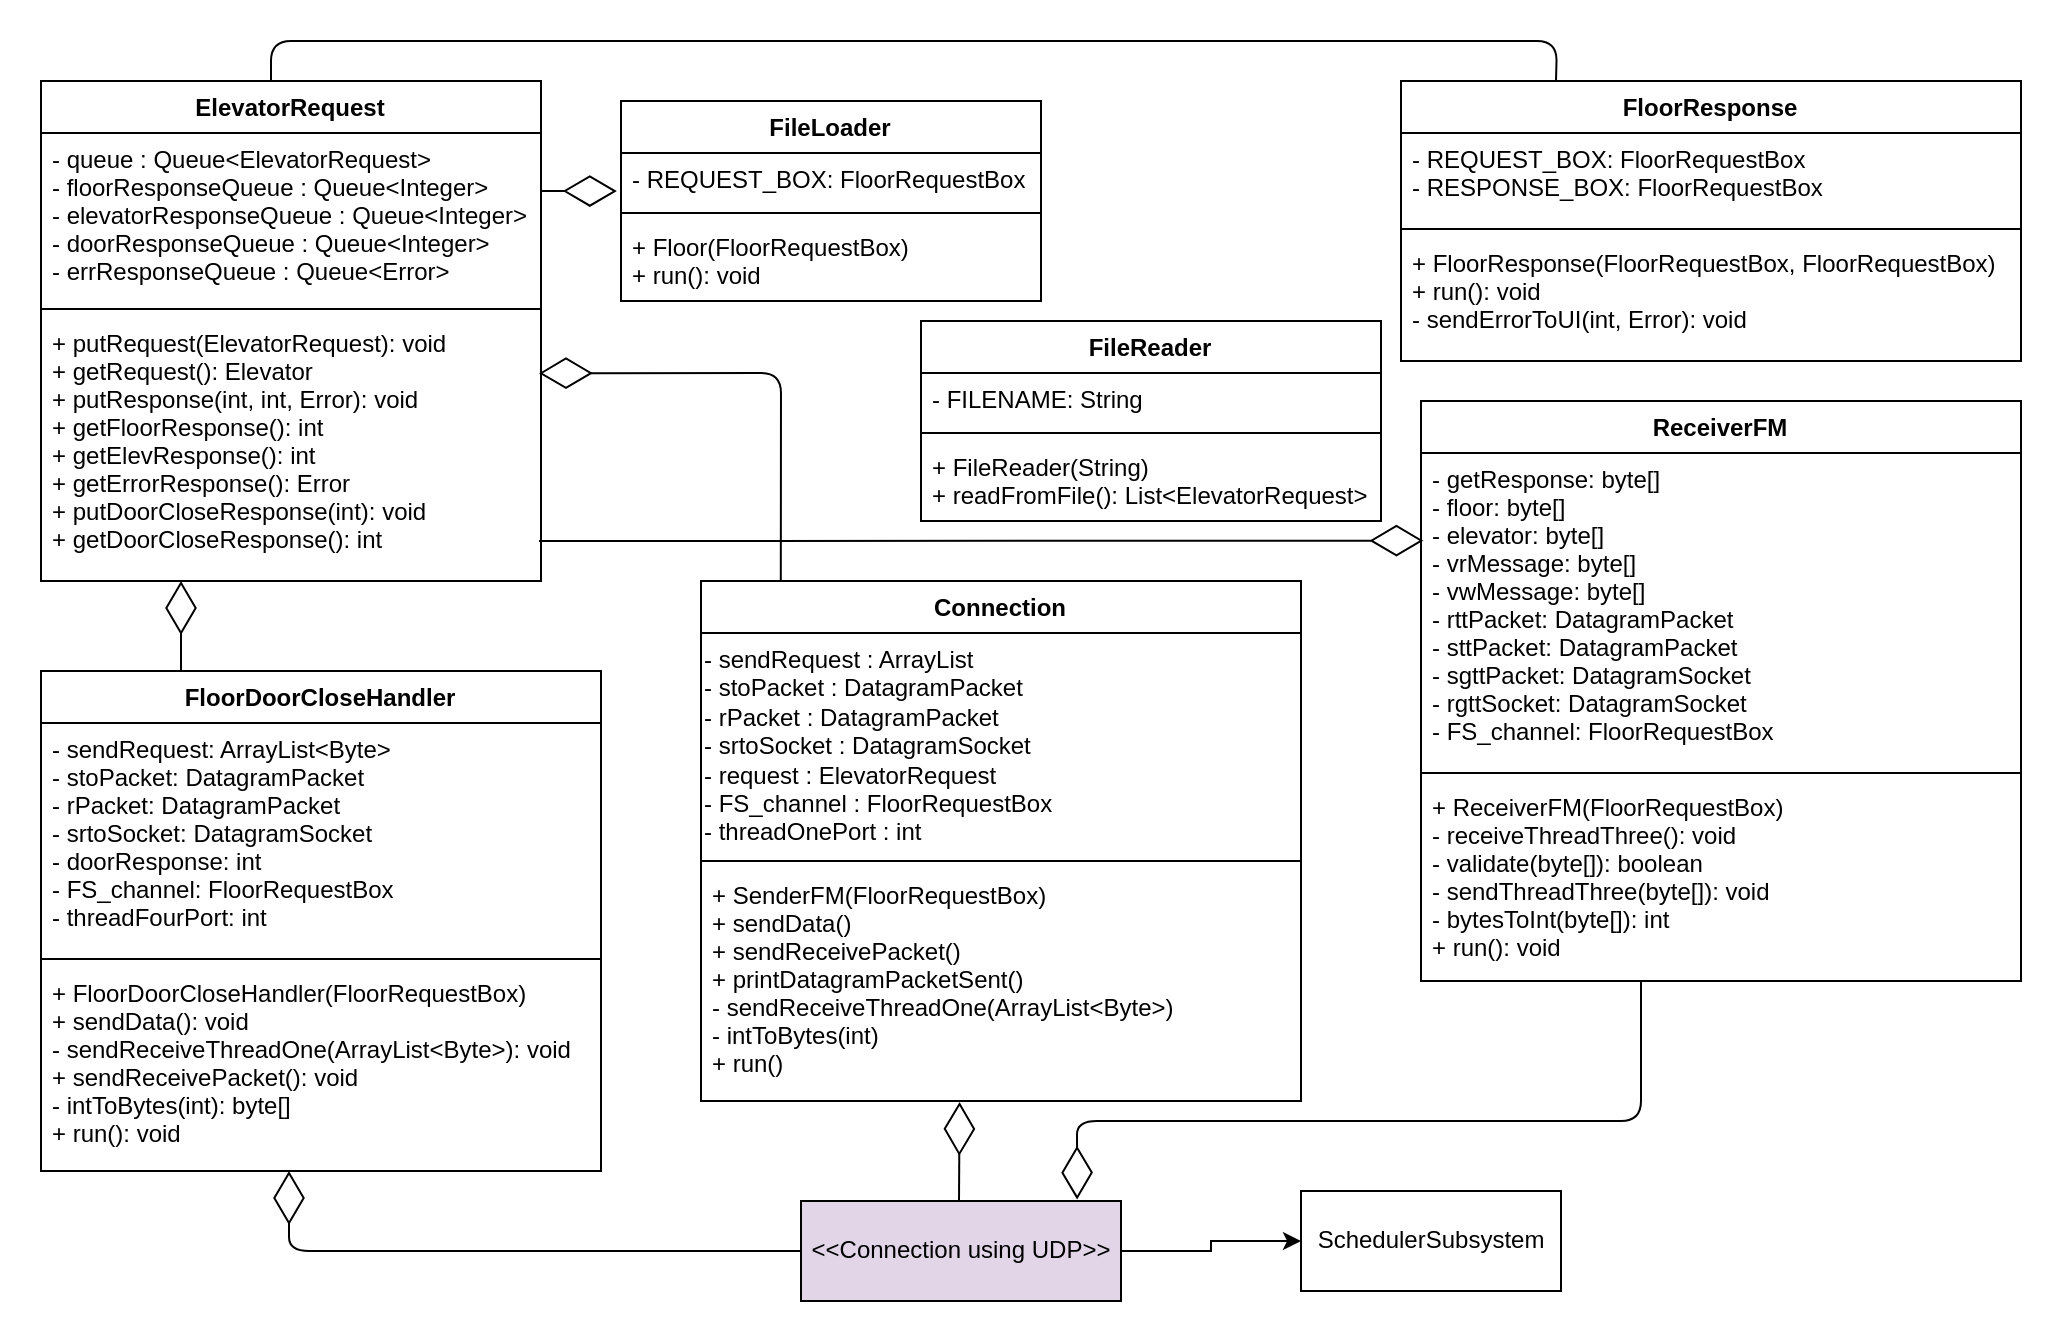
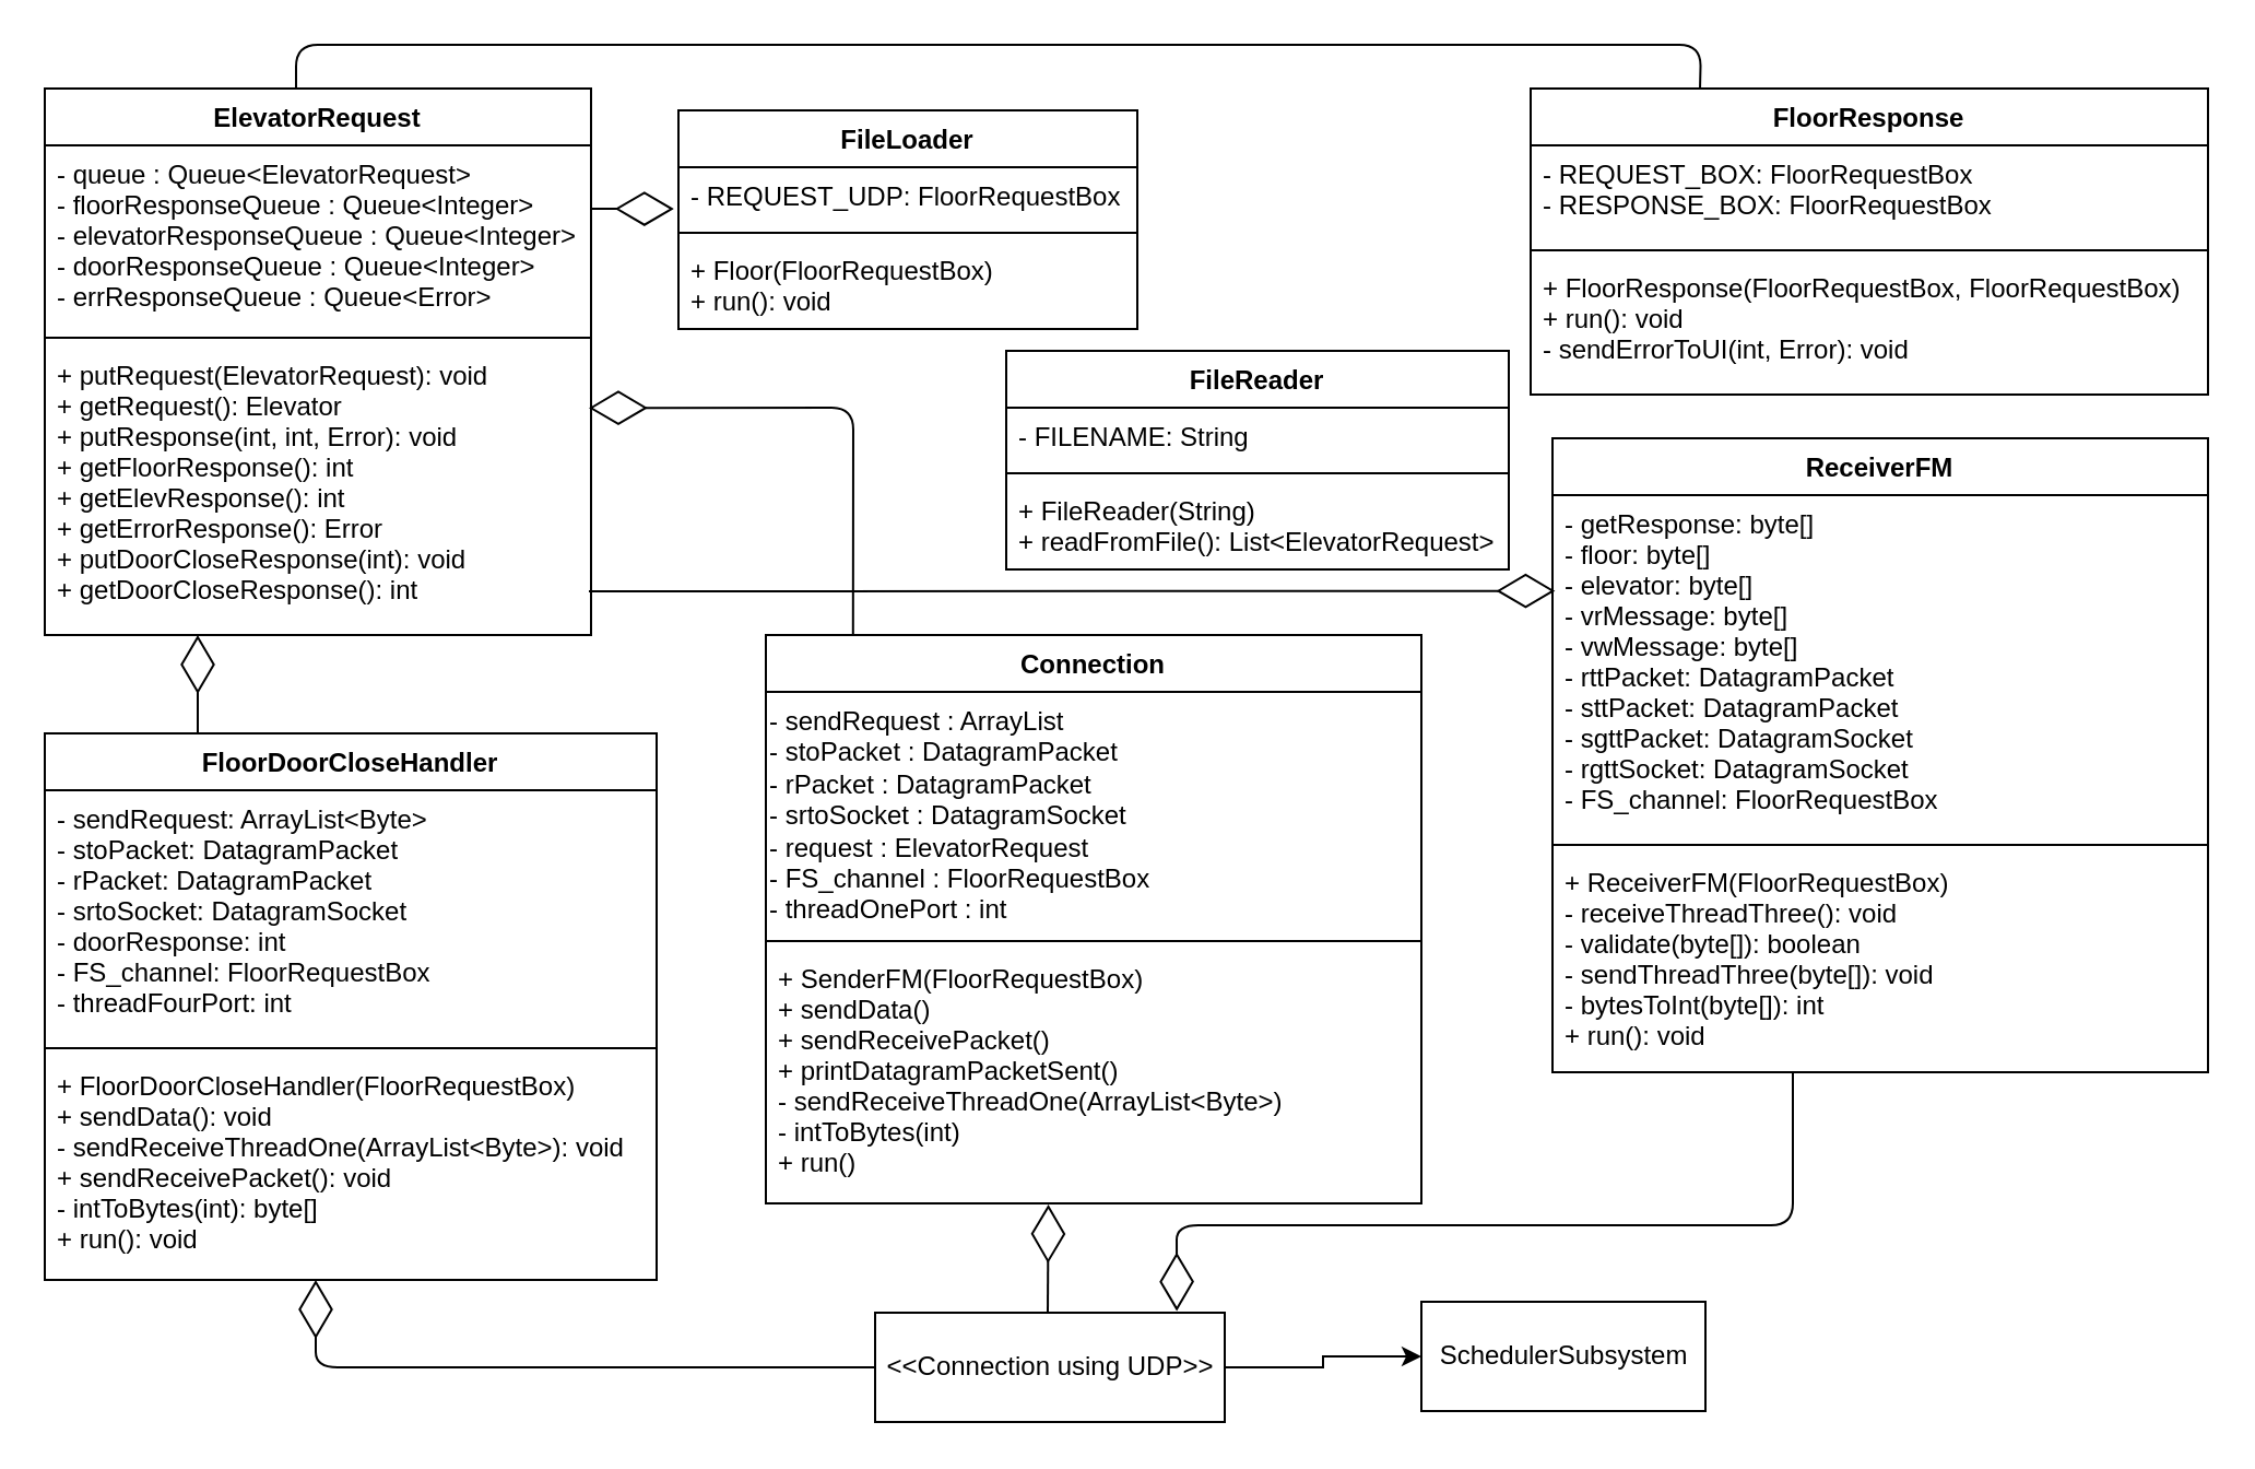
  <mxCell id="0" />
  <mxCell id="1" parent="0" />
  <mxCell id="2" value="FileReader" style="swimlane;fontStyle=1;align=center;verticalAlign=top;childLayout=stackLayout;horizontal=1;startSize=26;horizontalStack=0;resizeParent=1;resizeParentMax=0;resizeLast=0;collapsible=1;marginBottom=0;" parent="1" vertex="1"><mxGeometry x="460" y="160" width="230" height="100" as="geometry" /></mxCell>
  <mxCell id="3" value="- FILENAME: String" style="text;strokeColor=none;fillColor=none;align=left;verticalAlign=top;spacingLeft=4;spacingRight=4;overflow=hidden;rotatable=0;points=[[0,0.5],[1,0.5]];portConstraint=eastwest;" parent="2" vertex="1"><mxGeometry y="26" width="230" height="26" as="geometry" /></mxCell>
  <mxCell id="4" value="" style="line;strokeWidth=1;fillColor=none;align=left;verticalAlign=middle;spacingTop=-1;spacingLeft=3;spacingRight=3;rotatable=0;labelPosition=right;points=[];portConstraint=eastwest;" parent="2" vertex="1"><mxGeometry y="52" width="230" height="8" as="geometry" /></mxCell>
  <mxCell id="5" value="+ FileReader(String)&#10;+ readFromFile(): List&lt;ElevatorRequest&gt;" style="text;strokeColor=none;fillColor=none;align=left;verticalAlign=top;spacingLeft=4;spacingRight=4;overflow=hidden;rotatable=0;points=[[0,0.5],[1,0.5]];portConstraint=eastwest;" parent="2" vertex="1"><mxGeometry y="60" width="230" height="40" as="geometry" /></mxCell>
  <mxCell id="6" value="FileLoader" style="swimlane;fontStyle=1;align=center;verticalAlign=top;childLayout=stackLayout;horizontal=1;startSize=26;horizontalStack=0;resizeParent=1;resizeParentMax=0;resizeLast=0;collapsible=1;marginBottom=0;" parent="1" vertex="1"><mxGeometry x="310" y="50" width="210" height="100" as="geometry" /></mxCell>
- <mxCell id="7" value="- REQUEST_BOX: FloorRequestBox" style="text;strokeColor=none;fillColor=none;align=left;verticalAlign=top;spacingLeft=4;spacingRight=4;overflow=hidden;rotatable=0;points=[[0,0.5],[1,0.5]];portConstraint=eastwest;" parent="6" vertex="1"><mxGeometry y="26" width="210" height="26" as="geometry" /></mxCell>
+ <mxCell id="7" value="- REQUEST_UDP: FloorRequestBox" style="text;strokeColor=none;fillColor=none;align=left;verticalAlign=top;spacingLeft=4;spacingRight=4;overflow=hidden;rotatable=0;points=[[0,0.5],[1,0.5]];portConstraint=eastwest;" parent="6" vertex="1"><mxGeometry y="26" width="210" height="26" as="geometry" /></mxCell>
  <mxCell id="8" value="" style="line;strokeWidth=1;fillColor=none;align=left;verticalAlign=middle;spacingTop=-1;spacingLeft=3;spacingRight=3;rotatable=0;labelPosition=right;points=[];portConstraint=eastwest;" parent="6" vertex="1"><mxGeometry y="52" width="210" height="8" as="geometry" /></mxCell>
  <mxCell id="9" value="+ Floor(FloorRequestBox)&#10;+ run(): void" style="text;strokeColor=none;fillColor=none;align=left;verticalAlign=top;spacingLeft=4;spacingRight=4;overflow=hidden;rotatable=0;points=[[0,0.5],[1,0.5]];portConstraint=eastwest;" parent="6" vertex="1"><mxGeometry y="60" width="210" height="40" as="geometry" /></mxCell>
  <mxCell id="10" value="FloorDoorCloseHandler" style="swimlane;fontStyle=1;align=center;verticalAlign=top;childLayout=stackLayout;horizontal=1;startSize=26;horizontalStack=0;resizeParent=1;resizeParentMax=0;resizeLast=0;collapsible=1;marginBottom=0;" parent="1" vertex="1"><mxGeometry x="20" y="335" width="280" height="250" as="geometry" /></mxCell>
  <mxCell id="11" value="- sendRequest: ArrayList&lt;Byte&gt;&#10;- stoPacket: DatagramPacket&#10;- rPacket: DatagramPacket&#10;- srtoSocket: DatagramSocket&#10;- doorResponse: int&#10;- FS_channel: FloorRequestBox&#10;- threadFourPort: int" style="text;strokeColor=none;fillColor=none;align=left;verticalAlign=top;spacingLeft=4;spacingRight=4;overflow=hidden;rotatable=0;points=[[0,0.5],[1,0.5]];portConstraint=eastwest;" parent="10" vertex="1"><mxGeometry y="26" width="280" height="114" as="geometry" /></mxCell>
  <mxCell id="12" value="" style="line;strokeWidth=1;fillColor=none;align=left;verticalAlign=middle;spacingTop=-1;spacingLeft=3;spacingRight=3;rotatable=0;labelPosition=right;points=[];portConstraint=eastwest;" parent="10" vertex="1"><mxGeometry y="140" width="280" height="8" as="geometry" /></mxCell>
  <mxCell id="13" value="+ FloorDoorCloseHandler(FloorRequestBox)&#10;+ sendData(): void&#10;- sendReceiveThreadOne(ArrayList&lt;Byte&gt;): void&#10;+ sendReceivePacket(): void&#10;- intToBytes(int): byte[]&#10;+ run(): void" style="text;strokeColor=none;fillColor=none;align=left;verticalAlign=top;spacingLeft=4;spacingRight=4;overflow=hidden;rotatable=0;points=[[0,0.5],[1,0.5]];portConstraint=eastwest;" parent="10" vertex="1"><mxGeometry y="148" width="280" height="102" as="geometry" /></mxCell>
  <mxCell id="14" value="FloorResponse" style="swimlane;fontStyle=1;align=center;verticalAlign=top;childLayout=stackLayout;horizontal=1;startSize=26;horizontalStack=0;resizeParent=1;resizeParentMax=0;resizeLast=0;collapsible=1;marginBottom=0;" parent="1" vertex="1"><mxGeometry x="700" y="40" width="310" height="140" as="geometry" /></mxCell>
  <mxCell id="15" value="- REQUEST_BOX: FloorRequestBox&#10;- RESPONSE_BOX: FloorRequestBox" style="text;strokeColor=none;fillColor=none;align=left;verticalAlign=top;spacingLeft=4;spacingRight=4;overflow=hidden;rotatable=0;points=[[0,0.5],[1,0.5]];portConstraint=eastwest;" parent="14" vertex="1"><mxGeometry y="26" width="310" height="44" as="geometry" /></mxCell>
  <mxCell id="16" value="" style="line;strokeWidth=1;fillColor=none;align=left;verticalAlign=middle;spacingTop=-1;spacingLeft=3;spacingRight=3;rotatable=0;labelPosition=right;points=[];portConstraint=eastwest;" parent="14" vertex="1"><mxGeometry y="70" width="310" height="8" as="geometry" /></mxCell>
  <mxCell id="17" value="+ FloorResponse(FloorRequestBox, FloorRequestBox)&#10;+ run(): void&#10;- sendErrorToUI(int, Error): void" style="text;strokeColor=none;fillColor=none;align=left;verticalAlign=top;spacingLeft=4;spacingRight=4;overflow=hidden;rotatable=0;points=[[0,0.5],[1,0.5]];portConstraint=eastwest;" parent="14" vertex="1"><mxGeometry y="78" width="310" height="62" as="geometry" /></mxCell>
  <mxCell id="18" value="ReceiverFM" style="swimlane;fontStyle=1;align=center;verticalAlign=top;childLayout=stackLayout;horizontal=1;startSize=26;horizontalStack=0;resizeParent=1;resizeParentMax=0;resizeLast=0;collapsible=1;marginBottom=0;" parent="1" vertex="1"><mxGeometry x="710" y="200" width="300" height="290" as="geometry" /></mxCell>
  <mxCell id="19" value="- getResponse: byte[]&#10;- floor: byte[]&#10;- elevator: byte[]&#10;- vrMessage: byte[]&#10;- vwMessage: byte[]&#10;- rttPacket: DatagramPacket&#10;- sttPacket: DatagramPacket&#10;- sgttPacket: DatagramSocket&#10;- rgttSocket: DatagramSocket&#10;- FS_channel: FloorRequestBox" style="text;strokeColor=none;fillColor=none;align=left;verticalAlign=top;spacingLeft=4;spacingRight=4;overflow=hidden;rotatable=0;points=[[0,0.5],[1,0.5]];portConstraint=eastwest;" parent="18" vertex="1"><mxGeometry y="26" width="300" height="156" as="geometry" /></mxCell>
  <mxCell id="20" value="" style="line;strokeWidth=1;fillColor=none;align=left;verticalAlign=middle;spacingTop=-1;spacingLeft=3;spacingRight=3;rotatable=0;labelPosition=right;points=[];portConstraint=eastwest;" parent="18" vertex="1"><mxGeometry y="182" width="300" height="8" as="geometry" /></mxCell>
  <mxCell id="21" value="+ ReceiverFM(FloorRequestBox)&#10;- receiveThreadThree(): void&#10;- validate(byte[]): boolean&#10;- sendThreadThree(byte[]): void&#10;- bytesToInt(byte[]): int&#10;+ run(): void" style="text;strokeColor=none;fillColor=none;align=left;verticalAlign=top;spacingLeft=4;spacingRight=4;overflow=hidden;rotatable=0;points=[[0,0.5],[1,0.5]];portConstraint=eastwest;" parent="18" vertex="1"><mxGeometry y="190" width="300" height="100" as="geometry" /></mxCell>
  <mxCell id="22" value="Connection" style="swimlane;fontStyle=1;align=center;verticalAlign=top;childLayout=stackLayout;horizontal=1;startSize=26;horizontalStack=0;resizeParent=1;resizeParentMax=0;resizeLast=0;collapsible=1;marginBottom=0;" parent="1" vertex="1"><mxGeometry x="350" y="290" width="300" height="260" as="geometry" /></mxCell>
  <mxCell id="23" value="- sendRequest : ArrayList&lt;br&gt;- stoPacket : DatagramPacket&lt;br&gt;- rPacket : DatagramPacket&lt;br&gt;- srtoSocket : DatagramSocket&lt;br&gt;- request : ElevatorRequest&lt;br&gt;- FS_channel : FloorRequestBox&lt;br&gt;- threadOnePort : int" style="text;whiteSpace=wrap;html=1;" parent="22" vertex="1"><mxGeometry y="26" width="300" height="110" as="geometry" /></mxCell>
  <mxCell id="24" value="" style="line;strokeWidth=1;fillColor=none;align=left;verticalAlign=middle;spacingTop=-1;spacingLeft=3;spacingRight=3;rotatable=0;labelPosition=right;points=[];portConstraint=eastwest;" parent="22" vertex="1"><mxGeometry y="136" width="300" height="8" as="geometry" /></mxCell>
  <mxCell id="25" value="+ SenderFM(FloorRequestBox)&#10;+ sendData()&#10;+ sendReceivePacket()&#10;+ printDatagramPacketSent()&#10;- sendReceiveThreadOne(ArrayList&lt;Byte&gt;)&#10;- intToBytes(int)&#10;+ run()" style="text;strokeColor=none;fillColor=none;align=left;verticalAlign=top;spacingLeft=4;spacingRight=4;overflow=hidden;rotatable=0;points=[[0,0.5],[1,0.5]];portConstraint=eastwest;" parent="22" vertex="1"><mxGeometry y="144" width="300" height="116" as="geometry" /></mxCell>
  <mxCell id="26" value="ElevatorRequest" style="swimlane;fontStyle=1;align=center;verticalAlign=top;childLayout=stackLayout;horizontal=1;startSize=26;horizontalStack=0;resizeParent=1;resizeParentMax=0;resizeLast=0;collapsible=1;marginBottom=0;" parent="1" vertex="1"><mxGeometry x="20" y="40" width="250" height="250" as="geometry" /></mxCell>
  <mxCell id="27" value="- queue : Queue&lt;ElevatorRequest&gt;&#10;- floorResponseQueue : Queue&lt;Integer&gt;&#10;- elevatorResponseQueue : Queue&lt;Integer&gt;&#10;- doorResponseQueue : Queue&lt;Integer&gt;&#10;- errResponseQueue : Queue&lt;Error&gt;" style="text;strokeColor=none;fillColor=none;align=left;verticalAlign=top;spacingLeft=4;spacingRight=4;overflow=hidden;rotatable=0;points=[[0,0.5],[1,0.5]];portConstraint=eastwest;" parent="26" vertex="1"><mxGeometry y="26" width="250" height="84" as="geometry" /></mxCell>
  <mxCell id="28" value="" style="line;strokeWidth=1;fillColor=none;align=left;verticalAlign=middle;spacingTop=-1;spacingLeft=3;spacingRight=3;rotatable=0;labelPosition=right;points=[];portConstraint=eastwest;" parent="26" vertex="1"><mxGeometry y="110" width="250" height="8" as="geometry" /></mxCell>
  <mxCell id="29" value="+ putRequest(ElevatorRequest): void&#10;+ getRequest(): Elevator&#10;+ putResponse(int, int, Error): void&#10;+ getFloorResponse(): int&#10;+ getElevResponse(): int&#10;+ getErrorResponse(): Error&#10;+ putDoorCloseResponse(int): void&#10;+ getDoorCloseResponse(): int" style="text;strokeColor=none;fillColor=none;align=left;verticalAlign=top;spacingLeft=4;spacingRight=4;overflow=hidden;rotatable=0;points=[[0,0.5],[1,0.5]];portConstraint=eastwest;" parent="26" vertex="1"><mxGeometry y="118" width="250" height="132" as="geometry" /></mxCell>
  <mxCell id="30" value="" style="endArrow=diamondThin;endFill=0;endSize=24;html=1;entryX=-0.01;entryY=0.731;entryDx=0;entryDy=0;entryPerimeter=0;" parent="1" target="7" edge="1"><mxGeometry width="160" relative="1" as="geometry"><mxPoint x="270" y="95" as="sourcePoint" /><mxPoint x="780" y="380" as="targetPoint" /></mxGeometry></mxCell>
  <mxCell id="31" value="" style="endArrow=diamondThin;endFill=0;endSize=24;html=1;entryX=0.996;entryY=0.213;entryDx=0;entryDy=0;entryPerimeter=0;exitX=0.133;exitY=0;exitDx=0;exitDy=0;exitPerimeter=0;" parent="1" source="22" target="29" edge="1"><mxGeometry width="160" relative="1" as="geometry"><mxPoint x="430" y="280" as="sourcePoint" /><mxPoint x="420" y="266.988" as="targetPoint" /><Array as="points"><mxPoint x="390" y="186" /></Array></mxGeometry></mxCell>
  <mxCell id="32" value="" style="endArrow=diamondThin;endFill=0;endSize=24;html=1;entryX=0.431;entryY=1.004;entryDx=0;entryDy=0;entryPerimeter=0;" parent="1" target="25" edge="1"><mxGeometry width="160" relative="1" as="geometry"><mxPoint x="479" y="600" as="sourcePoint" /><mxPoint x="930" y="738.988" as="targetPoint" /></mxGeometry></mxCell>
  <mxCell id="33" style="edgeStyle=orthogonalEdgeStyle;rounded=0;orthogonalLoop=1;jettySize=auto;html=1;exitX=1;exitY=0.5;exitDx=0;exitDy=0;entryX=0;entryY=0.5;entryDx=0;entryDy=0;" parent="1" source="34" target="35" edge="1"><mxGeometry relative="1" as="geometry" /></mxCell>
- <mxCell id="34" value="&amp;lt;&amp;lt;Connection using UDP&amp;gt;&amp;gt;" style="html=1;fillColor=#e1d5e7;" parent="1" vertex="1"><mxGeometry x="400" y="600" width="160" height="50" as="geometry" /></mxCell>
+ <mxCell id="34" value="&amp;lt;&amp;lt;Connection using UDP&amp;gt;&amp;gt;" style="html=1;" parent="1" vertex="1"><mxGeometry x="400" y="600" width="160" height="50" as="geometry" /></mxCell>
  <mxCell id="35" value="SchedulerSubsystem" style="html=1;" parent="1" vertex="1"><mxGeometry x="650" y="595" width="130" height="50" as="geometry" /></mxCell>
  <mxCell id="36" value="" style="endArrow=none;html=1;entryX=0.25;entryY=0;entryDx=0;entryDy=0;" parent="1" target="14" edge="1"><mxGeometry width="50" height="50" relative="1" as="geometry"><mxPoint x="135" y="40" as="sourcePoint" /><mxPoint x="720" y="260" as="targetPoint" /><Array as="points"><mxPoint x="135" y="20" /><mxPoint x="778" y="20" /></Array></mxGeometry></mxCell>
  <mxCell id="37" value="" style="endArrow=diamondThin;endFill=0;endSize=24;html=1;entryX=0.863;entryY=-0.014;entryDx=0;entryDy=0;entryPerimeter=0;" parent="1" target="34" edge="1"><mxGeometry width="160" relative="1" as="geometry"><mxPoint x="820" y="490" as="sourcePoint" /><mxPoint x="584" y="656.972" as="targetPoint" /><Array as="points"><mxPoint x="820" y="560" /><mxPoint x="538" y="560" /></Array></mxGeometry></mxCell>
  <mxCell id="38" value="" style="endArrow=diamondThin;endFill=0;endSize=24;html=1;entryX=0.004;entryY=0.281;entryDx=0;entryDy=0;entryPerimeter=0;" parent="1" target="19" edge="1"><mxGeometry width="160" relative="1" as="geometry"><mxPoint x="269" y="270" as="sourcePoint" /><mxPoint x="890" y="550.002" as="targetPoint" /><Array as="points" /></mxGeometry></mxCell>
  <mxCell id="39" value="" style="endArrow=diamondThin;endFill=0;endSize=24;html=1;exitX=0.25;exitY=0;exitDx=0;exitDy=0;entryX=0.28;entryY=1;entryDx=0;entryDy=0;entryPerimeter=0;" parent="1" source="10" target="29" edge="1"><mxGeometry width="160" relative="1" as="geometry"><mxPoint x="440" y="395" as="sourcePoint" /><mxPoint x="270" y="234" as="targetPoint" /></mxGeometry></mxCell>
  <mxCell id="40" value="" style="endArrow=diamondThin;endFill=0;endSize=24;html=1;exitX=0;exitY=0.5;exitDx=0;exitDy=0;" parent="1" source="34" edge="1"><mxGeometry width="160" relative="1" as="geometry"><mxPoint x="140" y="395" as="sourcePoint" /><mxPoint x="144" y="585" as="targetPoint" /><Array as="points"><mxPoint x="144" y="625" /></Array></mxGeometry></mxCell>
